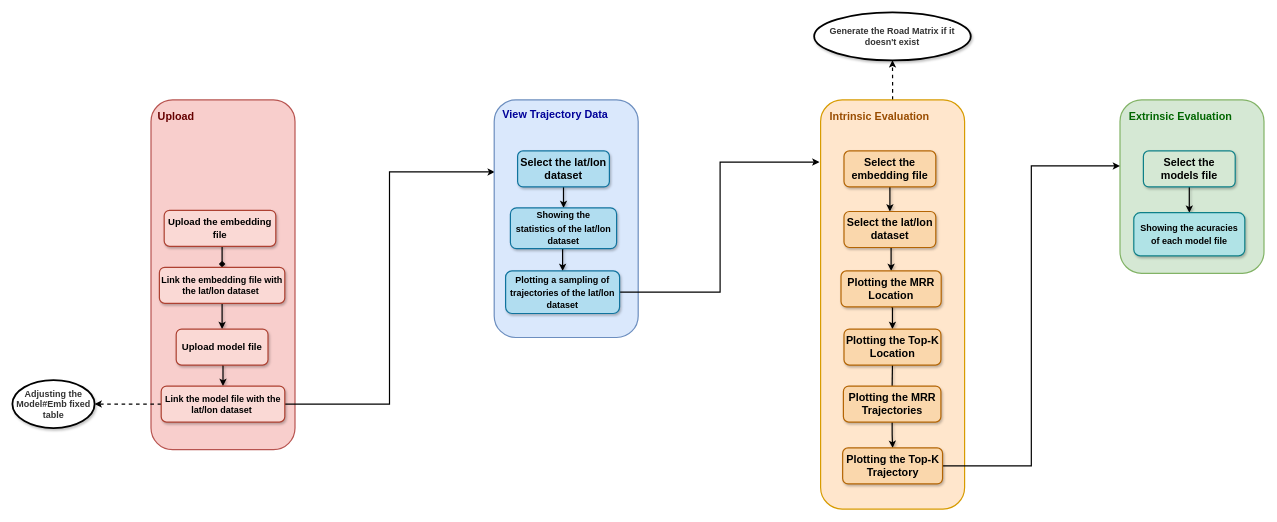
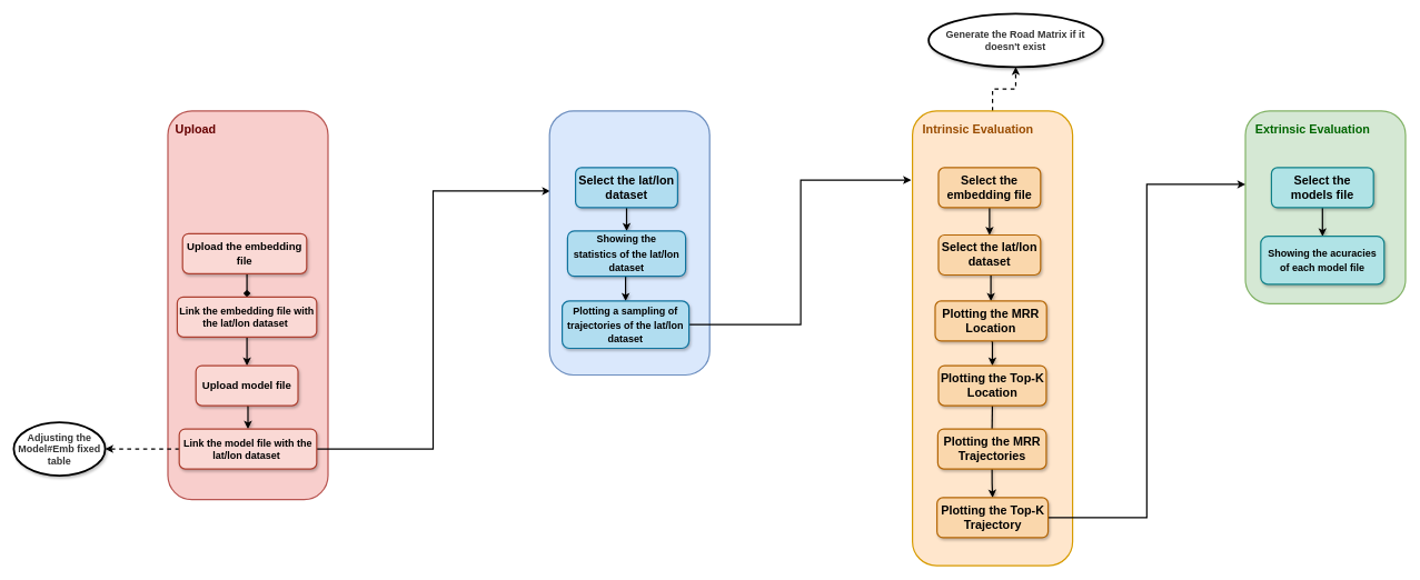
  <mxCell id="0" />
  <mxCell id="1" parent="0" />
  <mxCell id="2" value="" style="rounded=1;whiteSpace=wrap;html=1;shadow=0;fillColor=#f8cecc;strokeColor=#b85450;strokeWidth=2;" vertex="1" parent="1"><mxGeometry x="251" y="166" width="240" height="583" as="geometry" /></mxCell>
  <mxCell id="3" value="&lt;b&gt;&lt;font color=&quot;#660000&quot; style=&quot;font-size: 18px;&quot;&gt;Upload&lt;/font&gt;&lt;/b&gt;" style="text;html=1;strokeColor=none;fillColor=none;align=center;verticalAlign=middle;whiteSpace=wrap;rounded=0;shadow=0;strokeWidth=2;" vertex="1" parent="1"><mxGeometry x="263" y="179" width="60" height="30" as="geometry" /></mxCell>
  <mxCell id="4" style="edgeStyle=orthogonalEdgeStyle;rounded=0;orthogonalLoop=1;jettySize=auto;html=1;exitX=0.5;exitY=1;exitDx=0;exitDy=0;entryX=0.5;entryY=0;entryDx=0;entryDy=0;fontSize=18;fontColor=#000099;strokeWidth=2;shadow=1;endArrow=diamond;" edge="1" parent="1" source="5" target="7"><mxGeometry relative="1" as="geometry" /></mxCell>
  <mxCell id="5" value="&lt;b&gt;&lt;font style=&quot;font-size: 16px;&quot;&gt;Upload the embedding file&lt;/font&gt;&lt;/b&gt;" style="rounded=1;whiteSpace=wrap;html=1;shadow=1;labelBackgroundColor=none;strokeWidth=2;fontSize=18;fillColor=#fad9d5;strokeColor=#ae4132;" vertex="1" parent="1"><mxGeometry x="273" y="350" width="186" height="60" as="geometry" /></mxCell>
  <mxCell id="6" style="edgeStyle=orthogonalEdgeStyle;rounded=0;orthogonalLoop=1;jettySize=auto;html=1;exitX=0.5;exitY=1;exitDx=0;exitDy=0;entryX=0.5;entryY=0;entryDx=0;entryDy=0;fontSize=18;fontColor=#000099;strokeWidth=2;shadow=1;" edge="1" parent="1" source="7" target="9"><mxGeometry relative="1" as="geometry" /></mxCell>
  <mxCell id="7" value="&lt;pre dir=&quot;ltr&quot; style=&quot;font-size: 15px;&quot; id=&quot;tw-target-text&quot; data-placeholder=&quot;Tradução&quot; class=&quot;tw-data-text tw-text-large tw-ta&quot;&gt;&lt;b style=&quot;font-family: Helvetica;&quot;&gt;&lt;font style=&quot;font-size: 15px;&quot;&gt;Link the embedding file &lt;/font&gt;&lt;/b&gt;&lt;b style=&quot;background-color: initial; white-space: normal; font-family: Helvetica;&quot;&gt;&lt;font style=&quot;font-size: 15px;&quot;&gt;with the lat/lon dataset&amp;nbsp;&lt;/font&gt;&lt;/b&gt;&lt;/pre&gt;" style="rounded=1;whiteSpace=wrap;html=1;shadow=1;labelBackgroundColor=none;strokeWidth=2;fontSize=18;fillColor=#fad9d5;strokeColor=#ae4132;align=center;" vertex="1" parent="1"><mxGeometry x="265" y="445" width="209" height="60" as="geometry" /></mxCell>
  <mxCell id="8" style="edgeStyle=orthogonalEdgeStyle;rounded=0;orthogonalLoop=1;jettySize=auto;html=1;exitX=0.5;exitY=1;exitDx=0;exitDy=0;entryX=0.5;entryY=0;entryDx=0;entryDy=0;shadow=1;strokeWidth=2;fontSize=17;fontColor=#000099;" edge="1" parent="1" source="9" target="40"><mxGeometry relative="1" as="geometry" /></mxCell>
  <mxCell id="9" value="&lt;b&gt;&lt;font style=&quot;font-size: 16px;&quot;&gt;Upload model file&lt;/font&gt;&lt;/b&gt;" style="rounded=1;whiteSpace=wrap;html=1;shadow=1;labelBackgroundColor=none;strokeWidth=2;fontSize=18;fillColor=#fad9d5;strokeColor=#ae4132;" vertex="1" parent="1"><mxGeometry x="293" y="548" width="153" height="60" as="geometry" /></mxCell>
  <mxCell id="10" style="edgeStyle=orthogonalEdgeStyle;rounded=0;orthogonalLoop=1;jettySize=auto;html=1;entryX=0.004;entryY=0.303;entryDx=0;entryDy=0;entryPerimeter=0;fontSize=18;fontColor=#000099;strokeWidth=2;shadow=0;exitX=1;exitY=0.5;exitDx=0;exitDy=0;" edge="1" parent="1" source="40" target="11"><mxGeometry relative="1" as="geometry"><mxPoint x="541" y="675" as="sourcePoint" /></mxGeometry></mxCell>
  <mxCell id="11" value="" style="rounded=1;whiteSpace=wrap;html=1;shadow=0;fillColor=#dae8fc;strokeColor=#6c8ebf;strokeWidth=2;" vertex="1" parent="1"><mxGeometry x="823" y="166" width="240" height="396" as="geometry" /></mxCell>
- <mxCell id="12" value="&lt;span style=&quot;font-size: 18px;&quot;&gt;&lt;b style=&quot;&quot;&gt;&lt;font color=&quot;#000099&quot;&gt;View Trajectory Data&lt;/font&gt;&lt;/b&gt;&lt;/span&gt;" style="text;html=1;strokeColor=none;fillColor=none;align=center;verticalAlign=middle;whiteSpace=wrap;rounded=0;shadow=0;strokeWidth=2;" vertex="1" parent="1"><mxGeometry x="835" y="179" width="180" height="21" as="geometry" /></mxCell>
  <mxCell id="13" style="edgeStyle=orthogonalEdgeStyle;rounded=0;orthogonalLoop=1;jettySize=auto;html=1;exitX=0.5;exitY=1;exitDx=0;exitDy=0;entryX=0.5;entryY=0;entryDx=0;entryDy=0;fontSize=18;fontColor=#000099;strokeWidth=2;shadow=1;" edge="1" parent="1" source="14" target="16"><mxGeometry relative="1" as="geometry" /></mxCell>
  <mxCell id="14" value="&lt;b&gt;Select the lat/lon dataset&lt;/b&gt;" style="rounded=1;whiteSpace=wrap;html=1;shadow=1;labelBackgroundColor=none;strokeWidth=2;fontSize=18;fillColor=#b1ddf0;strokeColor=#10739e;" vertex="1" parent="1"><mxGeometry x="862" y="251" width="153" height="60" as="geometry" /></mxCell>
  <mxCell id="15" style="edgeStyle=orthogonalEdgeStyle;rounded=0;orthogonalLoop=1;jettySize=auto;html=1;exitX=0.5;exitY=1;exitDx=0;exitDy=0;entryX=0.5;entryY=0;entryDx=0;entryDy=0;fontSize=18;fontColor=#000099;shadow=1;strokeWidth=2;" edge="1" parent="1" source="16" target="18"><mxGeometry relative="1" as="geometry" /></mxCell>
  <mxCell id="16" value="&lt;b&gt;&lt;font style=&quot;font-size: 15px;&quot;&gt;Showing the statistics&amp;nbsp;&lt;/font&gt;&lt;/b&gt;&lt;b&gt;&lt;font style=&quot;font-size: 15px;&quot;&gt;of the lat/lon dataset&lt;/font&gt;&lt;/b&gt;" style="rounded=1;whiteSpace=wrap;html=1;shadow=1;labelBackgroundColor=none;strokeWidth=2;fontSize=18;fillColor=#b1ddf0;strokeColor=#10739e;" vertex="1" parent="1"><mxGeometry x="850" y="346" width="177" height="68" as="geometry" /></mxCell>
  <mxCell id="17" style="edgeStyle=orthogonalEdgeStyle;rounded=0;orthogonalLoop=1;jettySize=auto;html=1;exitX=1;exitY=0.5;exitDx=0;exitDy=0;entryX=-0.008;entryY=0.152;entryDx=0;entryDy=0;entryPerimeter=0;fontSize=18;fontColor=#000099;strokeWidth=2;shadow=0;" edge="1" parent="1" source="18" target="20"><mxGeometry relative="1" as="geometry" /></mxCell>
  <mxCell id="18" value="&lt;b&gt;&lt;font style=&quot;font-size: 15px;&quot;&gt;Plotting a sampling of trajectories of the lat/lon dataset&lt;/font&gt;&lt;/b&gt;" style="rounded=1;whiteSpace=wrap;html=1;shadow=1;labelBackgroundColor=none;strokeWidth=2;fontSize=18;fillColor=#b1ddf0;strokeColor=#10739e;" vertex="1" parent="1"><mxGeometry x="842" y="451" width="190" height="71" as="geometry" /></mxCell>
  <mxCell id="19" style="edgeStyle=orthogonalEdgeStyle;rounded=0;orthogonalLoop=1;jettySize=auto;html=1;exitX=0.5;exitY=0;exitDx=0;exitDy=0;entryX=0.5;entryY=1;entryDx=0;entryDy=0;shadow=0;dashed=1;strokeWidth=2;fontSize=15;fontColor=#000099;" edge="1" parent="1" source="20" target="42"><mxGeometry relative="1" as="geometry"><mxPoint x="1364.5" y="108" as="targetPoint" /></mxGeometry></mxCell>
  <mxCell id="20" value="" style="rounded=1;whiteSpace=wrap;html=1;shadow=0;fillColor=#ffe6cc;strokeColor=#d79b00;strokeWidth=2;" vertex="1" parent="1"><mxGeometry x="1367" y="166" width="240" height="682" as="geometry" /></mxCell>
  <mxCell id="21" value="&lt;b style=&quot;font-size: 18px;&quot;&gt;&lt;font color=&quot;#994c00&quot;&gt;Intrinsic Evaluation&lt;/font&gt;&lt;/b&gt;" style="text;html=1;strokeColor=none;fillColor=none;align=center;verticalAlign=middle;whiteSpace=wrap;rounded=0;shadow=0;strokeWidth=2;" vertex="1" parent="1"><mxGeometry x="1377" y="179" width="177" height="30" as="geometry" /></mxCell>
  <mxCell id="22" style="edgeStyle=orthogonalEdgeStyle;rounded=0;orthogonalLoop=1;jettySize=auto;html=1;exitX=0.5;exitY=1;exitDx=0;exitDy=0;entryX=0.5;entryY=0;entryDx=0;entryDy=0;fontSize=18;fontColor=#000099;strokeWidth=2;shadow=1;" edge="1" parent="1" source="23" target="25"><mxGeometry relative="1" as="geometry" /></mxCell>
  <mxCell id="23" value="&lt;b&gt;Select the embedding file&lt;/b&gt;" style="rounded=1;whiteSpace=wrap;html=1;shadow=1;labelBackgroundColor=none;strokeWidth=2;fontSize=18;fillColor=#fad7ac;strokeColor=#b46504;" vertex="1" parent="1"><mxGeometry x="1406" y="251" width="153" height="60" as="geometry" /></mxCell>
  <mxCell id="24" style="edgeStyle=orthogonalEdgeStyle;rounded=0;orthogonalLoop=1;jettySize=auto;html=1;exitX=0.5;exitY=1;exitDx=0;exitDy=0;entryX=0.5;entryY=0;entryDx=0;entryDy=0;fontSize=18;fontColor=#000099;shadow=1;strokeWidth=2;" edge="1" parent="1" source="25" target="27"><mxGeometry relative="1" as="geometry" /></mxCell>
  <mxCell id="25" value="&lt;b&gt;Select the lat/lon dataset&lt;/b&gt;" style="rounded=1;whiteSpace=wrap;html=1;shadow=1;labelBackgroundColor=none;strokeWidth=2;fontSize=18;fillColor=#fad7ac;strokeColor=#b46504;" vertex="1" parent="1"><mxGeometry x="1406" y="352" width="153" height="60" as="geometry" /></mxCell>
  <mxCell id="26" style="edgeStyle=orthogonalEdgeStyle;rounded=0;orthogonalLoop=1;jettySize=auto;html=1;exitX=0.5;exitY=1;exitDx=0;exitDy=0;entryX=0.5;entryY=0;entryDx=0;entryDy=0;fontSize=18;fontColor=#000099;strokeWidth=2;shadow=1;" edge="1" parent="1" source="27" target="29"><mxGeometry relative="1" as="geometry" /></mxCell>
  <mxCell id="27" value="&lt;b&gt;Plotting the MRR Location&lt;/b&gt;" style="rounded=1;whiteSpace=wrap;html=1;shadow=1;labelBackgroundColor=none;strokeWidth=2;fontSize=18;fillColor=#fad7ac;strokeColor=#b46504;" vertex="1" parent="1"><mxGeometry x="1401" y="451" width="167" height="60" as="geometry" /></mxCell>
  <mxCell id="28" style="edgeStyle=orthogonalEdgeStyle;rounded=0;orthogonalLoop=1;jettySize=auto;html=1;exitX=0.5;exitY=1;exitDx=0;exitDy=0;entryX=0.5;entryY=0;entryDx=0;entryDy=0;fontSize=18;fontColor=#000099;shadow=1;strokeWidth=2;endArrow=none;" edge="1" parent="1" source="29" target="31"><mxGeometry relative="1" as="geometry" /></mxCell>
  <mxCell id="29" value="&lt;b&gt;Plotting the Top-K Location&lt;/b&gt;" style="rounded=1;whiteSpace=wrap;html=1;shadow=1;labelBackgroundColor=none;strokeWidth=2;fontSize=18;fillColor=#fad7ac;strokeColor=#b46504;" vertex="1" parent="1"><mxGeometry x="1406" y="548" width="161.5" height="60" as="geometry" /></mxCell>
  <mxCell id="30" style="edgeStyle=orthogonalEdgeStyle;rounded=0;orthogonalLoop=1;jettySize=auto;html=1;exitX=0.5;exitY=1;exitDx=0;exitDy=0;entryX=0.5;entryY=0;entryDx=0;entryDy=0;fontSize=18;fontColor=#000099;strokeWidth=2;shadow=1;" edge="1" parent="1" source="31" target="38"><mxGeometry relative="1" as="geometry" /></mxCell>
  <mxCell id="31" value="&lt;b&gt;Plotting the MRR Trajectories&lt;/b&gt;" style="rounded=1;whiteSpace=wrap;html=1;shadow=1;labelBackgroundColor=none;strokeWidth=2;fontSize=18;fillColor=#fad7ac;strokeColor=#b46504;" vertex="1" parent="1"><mxGeometry x="1405" y="643" width="162.5" height="60" as="geometry" /></mxCell>
  <mxCell id="32" value="" style="rounded=1;whiteSpace=wrap;html=1;shadow=0;fillColor=#d5e8d4;strokeColor=#82b366;strokeWidth=2;" vertex="1" parent="1"><mxGeometry x="1866" y="166" width="240" height="289" as="geometry" /></mxCell>
  <mxCell id="33" value="&lt;span style=&quot;font-size: 18px;&quot;&gt;&lt;b style=&quot;&quot;&gt;&lt;font color=&quot;#006600&quot;&gt;Extrinsic Evaluation&lt;/font&gt;&lt;/b&gt;&lt;/span&gt;" style="text;html=1;strokeColor=none;fillColor=none;align=center;verticalAlign=middle;whiteSpace=wrap;rounded=0;shadow=0;strokeWidth=2;" vertex="1" parent="1"><mxGeometry x="1878" y="179" width="178" height="30" as="geometry" /></mxCell>
  <mxCell id="34" style="edgeStyle=orthogonalEdgeStyle;rounded=0;orthogonalLoop=1;jettySize=auto;html=1;exitX=0.5;exitY=1;exitDx=0;exitDy=0;entryX=0.5;entryY=0;entryDx=0;entryDy=0;fontSize=18;fontColor=#000099;shadow=1;strokeWidth=2;" edge="1" parent="1" source="35" target="36"><mxGeometry relative="1" as="geometry" /></mxCell>
- <mxCell id="35" value="&lt;b&gt;Select the models file&lt;/b&gt;" style="rounded=1;whiteSpace=wrap;html=1;shadow=1;labelBackgroundColor=none;strokeWidth=2;fontSize=18;fillColor=#d5e8d4;strokeColor=#0e8088;" vertex="1" parent="1"><mxGeometry x="1905" y="251" width="153" height="60" as="geometry" /></mxCell>
+ <mxCell id="35" value="&lt;b&gt;Select the models file&lt;/b&gt;" style="rounded=1;whiteSpace=wrap;html=1;shadow=1;labelBackgroundColor=none;strokeWidth=2;fontSize=18;fillColor=#b0e3e6;strokeColor=#0e8088;" vertex="1" parent="1"><mxGeometry x="1905" y="251" width="153" height="60" as="geometry" /></mxCell>
  <mxCell id="36" value="&lt;b&gt;&lt;font style=&quot;font-size: 15px;&quot;&gt;Showing the acuracies of&lt;/font&gt;&lt;/b&gt;&lt;b&gt;&lt;font style=&quot;font-size: 15px;&quot;&gt;&amp;nbsp;each model file&lt;/font&gt;&lt;/b&gt;" style="rounded=1;whiteSpace=wrap;html=1;shadow=1;labelBackgroundColor=none;strokeWidth=2;fontSize=18;fillColor=#b0e3e6;strokeColor=#0e8088;" vertex="1" parent="1"><mxGeometry x="1889" y="354" width="185" height="72" as="geometry" /></mxCell>
  <mxCell id="37" style="edgeStyle=orthogonalEdgeStyle;rounded=0;orthogonalLoop=1;jettySize=auto;html=1;exitX=1;exitY=0.5;exitDx=0;exitDy=0;entryX=0;entryY=0.381;entryDx=0;entryDy=0;entryPerimeter=0;fontSize=18;fontColor=#000099;strokeWidth=2;shadow=0;" edge="1" parent="1" source="38" target="32"><mxGeometry relative="1" as="geometry" /></mxCell>
  <mxCell id="38" value="&lt;b&gt;Plotting the Top-K Trajectory&lt;/b&gt;" style="rounded=1;whiteSpace=wrap;html=1;shadow=1;labelBackgroundColor=none;strokeWidth=2;fontSize=18;fillColor=#fad7ac;strokeColor=#b46504;" vertex="1" parent="1"><mxGeometry x="1403.75" y="746" width="166.5" height="60" as="geometry" /></mxCell>
  <mxCell id="39" style="edgeStyle=orthogonalEdgeStyle;rounded=0;orthogonalLoop=1;jettySize=auto;html=1;exitX=0;exitY=0.5;exitDx=0;exitDy=0;entryX=1;entryY=0.5;entryDx=0;entryDy=0;shadow=0;strokeWidth=2;fontSize=15;fontColor=#000099;dashed=1;" edge="1" parent="1" source="40" target="41"><mxGeometry relative="1" as="geometry" /></mxCell>
  <mxCell id="40" value="&lt;pre dir=&quot;ltr&quot; style=&quot;font-size: 15px;&quot; id=&quot;tw-target-text&quot; data-placeholder=&quot;Tradução&quot; class=&quot;tw-data-text tw-text-large tw-ta&quot;&gt;&lt;b style=&quot;font-family: Helvetica;&quot;&gt;&lt;font style=&quot;font-size: 15px;&quot;&gt;Link the model file &lt;/font&gt;&lt;/b&gt;&lt;b style=&quot;background-color: initial; white-space: normal; font-family: Helvetica;&quot;&gt;&lt;font style=&quot;font-size: 15px;&quot;&gt;with the lat/lon dataset&amp;nbsp;&lt;/font&gt;&lt;/b&gt;&lt;/pre&gt;" style="rounded=1;whiteSpace=wrap;html=1;shadow=1;labelBackgroundColor=none;strokeWidth=2;fontSize=18;fillColor=#fad9d5;strokeColor=#ae4132;align=center;" vertex="1" parent="1"><mxGeometry x="268" y="643" width="206" height="60" as="geometry" /></mxCell>
  <mxCell id="41" value="&lt;b&gt;&lt;font color=&quot;#333333&quot;&gt;Adjusting the Model#Emb fixed table&lt;/font&gt;&lt;/b&gt;" style="ellipse;whiteSpace=wrap;html=1;rounded=1;shadow=1;labelBackgroundColor=none;strokeWidth=3;fontSize=15;fontColor=#000099;" vertex="1" parent="1"><mxGeometry x="20" y="633" width="137" height="80" as="geometry" /></mxCell>
- <mxCell id="42" value="&lt;b&gt;&lt;font color=&quot;#333333&quot;&gt;Generate the Road Matrix if it doesn't exist&lt;/font&gt;&lt;/b&gt;" style="ellipse;whiteSpace=wrap;html=1;rounded=1;shadow=1;labelBackgroundColor=none;strokeWidth=3;fontSize=15;fontColor=#000099;" vertex="1" parent="1"><mxGeometry x="1356.25" y="20" width="261" height="80" as="geometry" /></mxCell>
+ <mxCell id="42" value="&lt;b&gt;&lt;font color=&quot;#333333&quot;&gt;Generate the Road Matrix if it doesn't exist&lt;/font&gt;&lt;/b&gt;" style="ellipse;whiteSpace=wrap;html=1;rounded=1;shadow=1;labelBackgroundColor=none;strokeWidth=3;fontSize=15;fontColor=#000099;" vertex="1" parent="1"><mxGeometry x="1391.25" y="20" width="261" height="80" as="geometry" /></mxCell>
